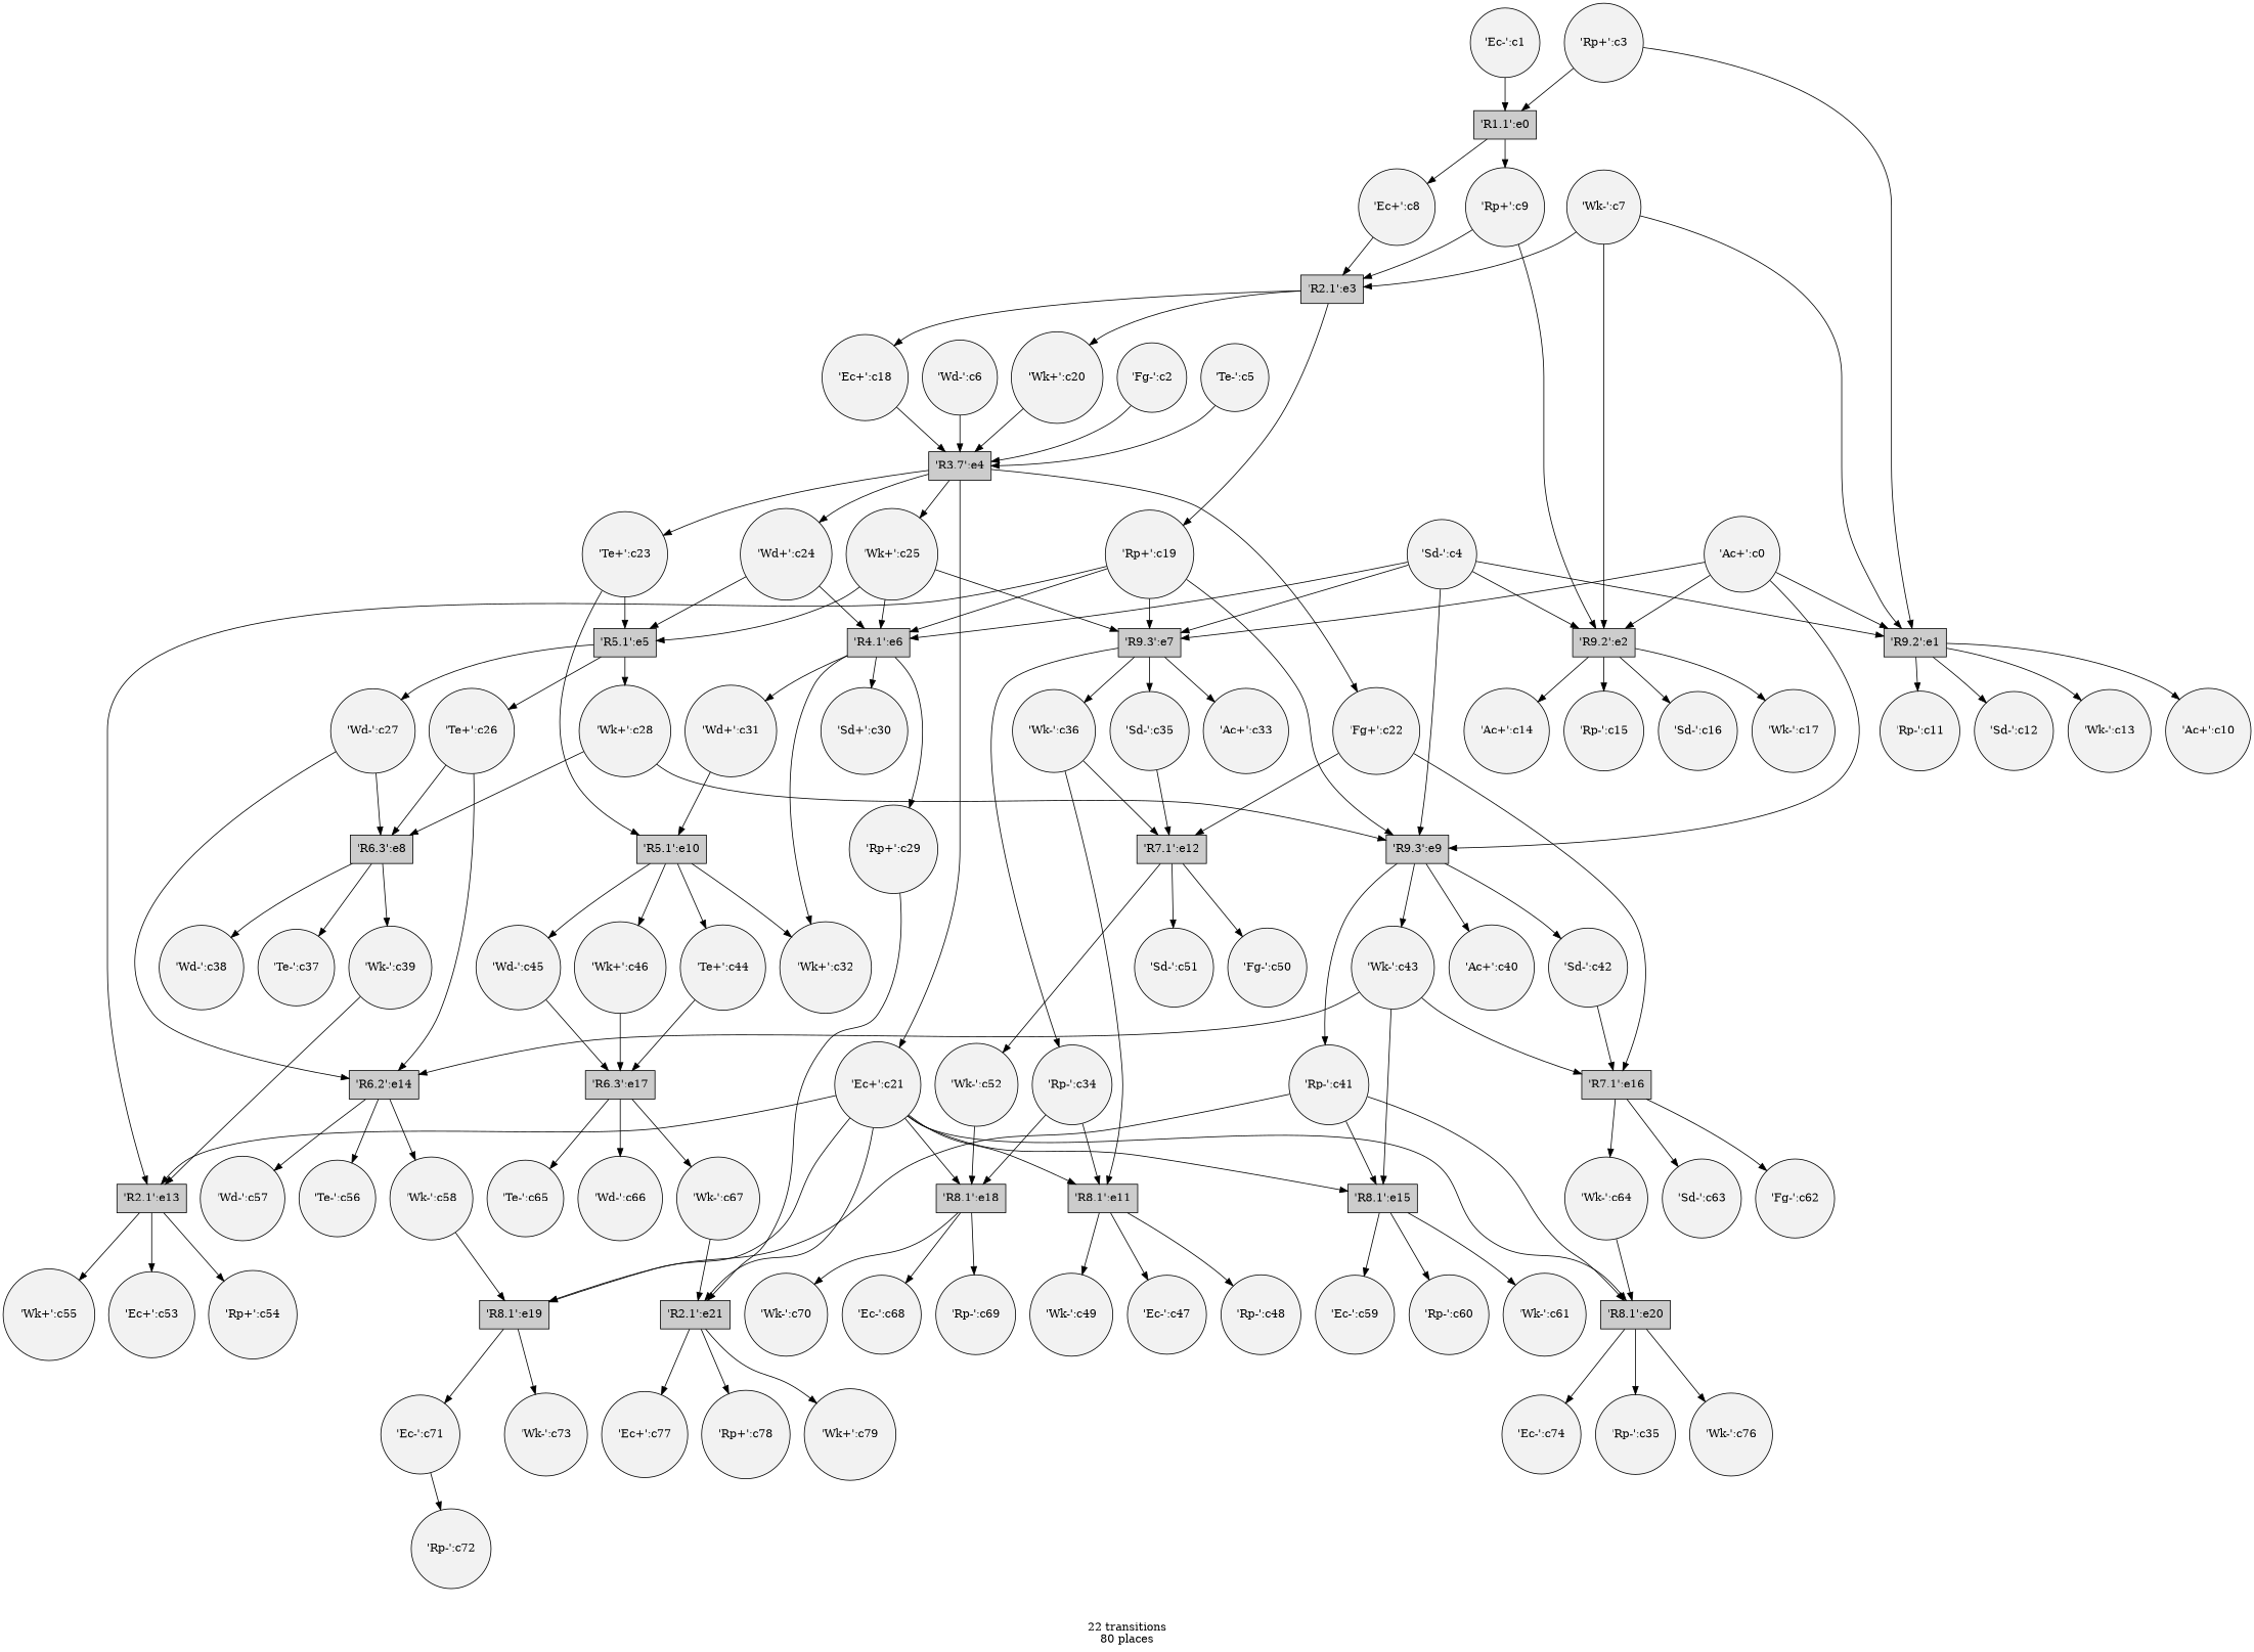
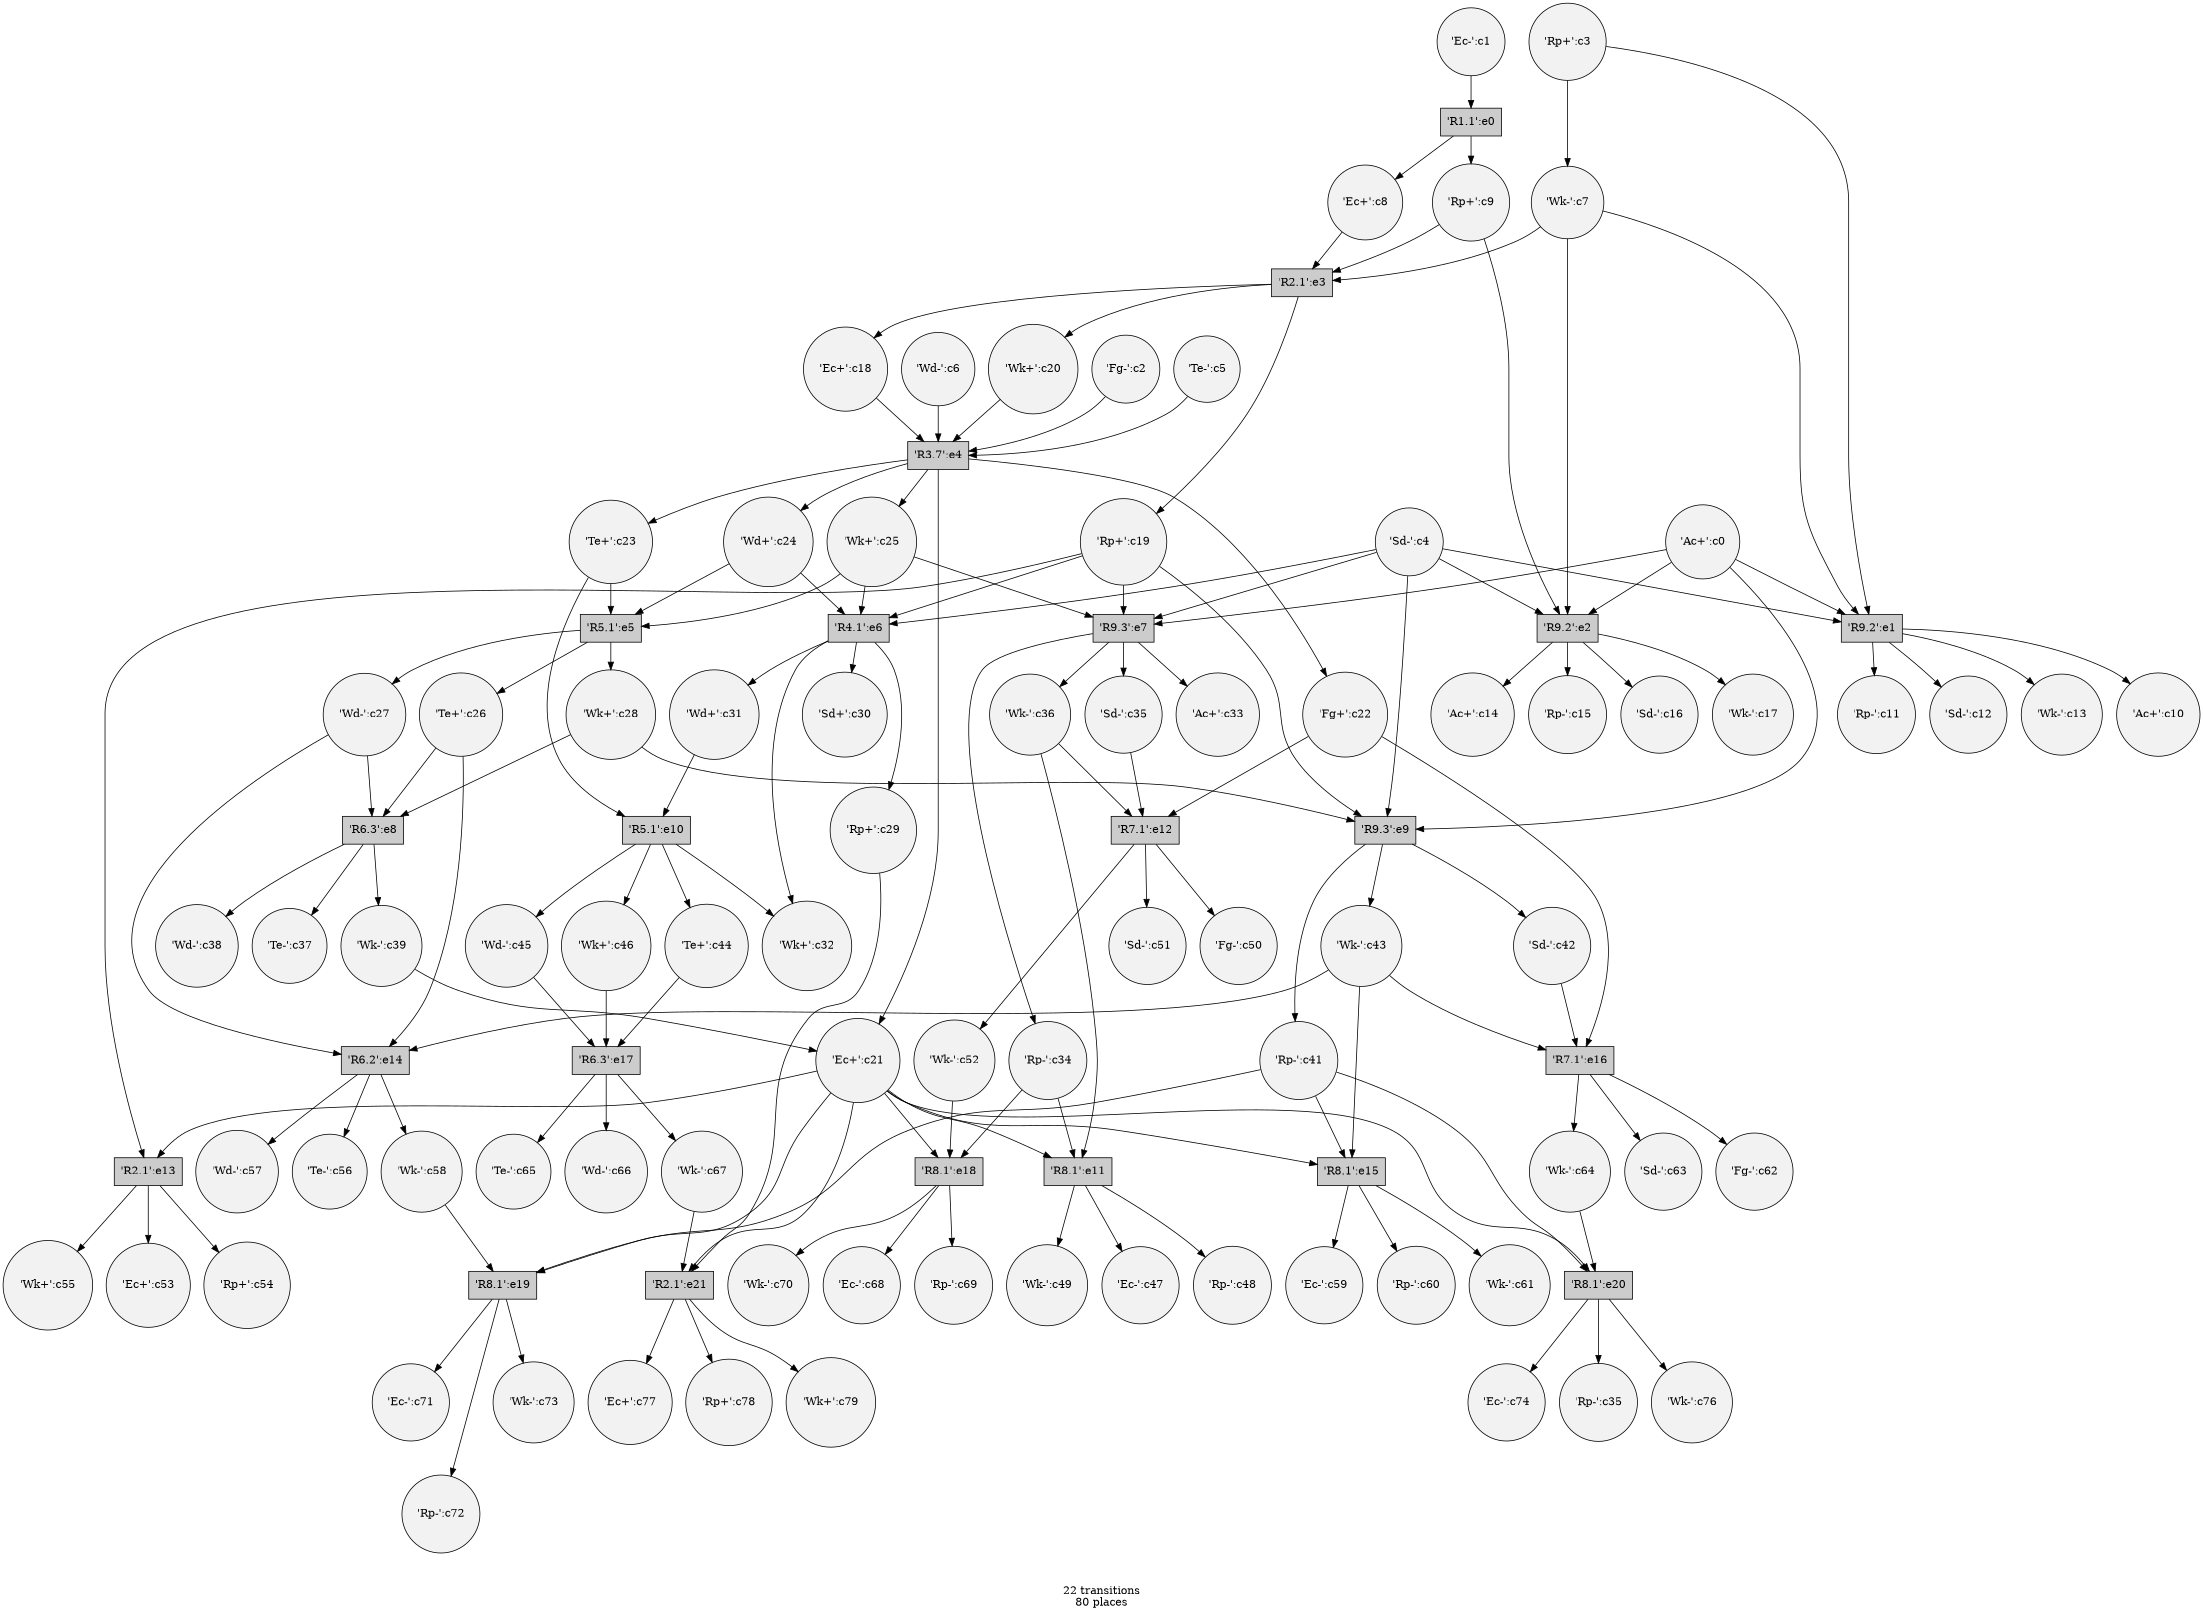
  digraph {
    label="22 transitions\n80 places"
    node [fillcolor=gray95 shape=circle style=filled]
    n1 [fillcolor=gray80 label="'R1.1':e0" shape=box]
    n2 [label="'Ec+':c8"]
    n3 [label="'Rp+':c9"]
    n4 [fillcolor=gray80 label="'R2.1':e3" shape=box]
    n5 [fillcolor=gray80 label="'R9.2':e2" shape=box]
    n6 [fillcolor=gray80 label="'R9.2':e1" shape=box]
    n7 [label="'Ac+':c10"]
    n8 [label="'Rp-':c11"]
    n9 [label="'Sd-':c12"]
    n10 [label="'Wk-':c13"]
    n11 [label="'Ac+':c14"]
    n12 [label="'Rp-':c15"]
    n13 [label="'Sd-':c16"]
    n14 [label="'Wk-':c17"]
    n15 [label="'Ec+':c18"]
    n16 [label="'Rp+':c19"]
    n17 [label="'Wk+':c20"]
    n18 [fillcolor=gray80 label="'R3.7':e4" shape=box]
    n19 [fillcolor=gray80 label="'R4.1':e6" shape=box]
    n20 [fillcolor=gray80 label="'R9.3':e7" shape=box]
    n21 [fillcolor=gray80 label="'R9.3':e9" shape=box]
    n22 [fillcolor=gray80 label="'R2.1':e13" shape=box]
    n23 [label="'Ec+':c21"]
    n24 [label="'Fg+':c22"]
    n25 [label="'Te+':c23"]
    n26 [label="'Wd+':c24"]
    n27 [label="'Wk+':c25"]
    n28 [fillcolor=gray80 label="'R8.1':e11" shape=box]
    n29 [fillcolor=gray80 label="'R8.1':e15" shape=box]
    n30 [fillcolor=gray80 label="'R8.1':e18" shape=box]
    n31 [fillcolor=gray80 label="'R8.1':e19" shape=box]
    n32 [fillcolor=gray80 label="'R8.1':e20" shape=box]
    n33 [fillcolor=gray80 label="'R2.1':e21" shape=box]
    n34 [fillcolor=gray80 label="'R7.1':e12" shape=box]
    n35 [fillcolor=gray80 label="'R7.1':e16" shape=box]
    n36 [fillcolor=gray80 label="'R5.1':e5" shape=box]
    n37 [fillcolor=gray80 label="'R5.1':e10" shape=box]
    n38 [label="'Te+':c26"]
    n39 [label="'Wd-':c27"]
    n40 [label="'Wk+':c28"]
    n41 [fillcolor=gray80 label="'R6.3':e8" shape=box]
    n42 [fillcolor=gray80 label="'R6.2':e14" shape=box]
    n43 [label="'Rp+':c29"]
    n44 [label="'Sd+':c30"]
    n45 [label="'Wd+':c31"]
    n46 [label="'Wk+':c32"]
    n47 [label="'Ac+':c33"]
    n48 [label="'Rp-':c34"]
    n49 [label="'Sd-':c35"]
    n50 [label="'Wk-':c36"]
    n51 [label="'Te-':c37"]
    n52 [label="'Wd-':c38"]
    n53 [label="'Wk-':c39"]
-   n54 [label="'Ac+':c40"]
    n55 [label="'Rp-':c41"]
    n56 [label="'Sd-':c42"]
    n57 [label="'Wk-':c43"]
    n58 [label="'Te+':c44"]
    n59 [label="'Wd-':c45"]
    n60 [label="'Wk+':c46"]
    n61 [fillcolor=gray80 label="'R6.3':e17" shape=box]
    n62 [label="'Ec-':c47"]
    n63 [label="'Rp-':c48"]
    n64 [label="'Wk-':c49"]
    n65 [label="'Fg-':c50"]
    n66 [label="'Sd-':c51"]
    n67 [label="'Wk-':c52"]
    n68 [label="'Ec+':c53"]
    n69 [label="'Rp+':c54"]
    n70 [label="'Wk+':c55"]
    n71 [label="'Te-':c56"]
    n72 [label="'Wd-':c57"]
    n73 [label="'Wk-':c58"]
    n74 [label="'Ec-':c59"]
    n75 [label="'Rp-':c60"]
    n76 [label="'Wk-':c61"]
    n77 [label="'Fg-':c62"]
    n78 [label="'Sd-':c63"]
    n79 [label="'Wk-':c64"]
    n80 [label="'Te-':c65"]
    n81 [label="'Wd-':c66"]
    n82 [label="'Wk-':c67"]
    n83 [label="'Ec-':c68"]
    n84 [label="'Rp-':c69"]
    n85 [label="'Wk-':c70"]
    n86 [label="'Ec-':c71"]
    n87 [label="'Rp-':c72"]
    n88 [label="'Wk-':c73"]
    n89 [label="'Ec-':c74"]
    n90 [label="'Rp-':c35"]
    n91 [label="'Wk-':c76"]
    n92 [label="'Ec+':c77"]
    n93 [label="'Rp+':c78"]
    n94 [label="'Wk+':c79"]
    n95 [label="'Ac+':c0"]
    n96 [label="'Ec-':c1"]
    n97 [label="'Fg-':c2"]
    n98 [label="'Rp+':c3"]
    n99 [label="'Sd-':c4"]
    n100 [label="'Te-':c5"]
    n101 [label="'Wd-':c6"]
    n102 [label="'Wk-':c7"]
    n1 -> n2
    n1 -> n3
    n2 -> n4
    n3 -> n4
    n3 -> n5
    n4 -> n15
    n4 -> n16
    n4 -> n17
    n5 -> n11
    n5 -> n12
    n5 -> n13
    n5 -> n14
    n6 -> n7
    n6 -> n8
    n6 -> n9
    n6 -> n10
    n15 -> n18
    n16 -> n19
    n16 -> n20
    n16 -> n21
    n16 -> n22
    n17 -> n18
    n18 -> n23
    n18 -> n24
    n18 -> n25
    n18 -> n26
    n18 -> n27
    n19 -> n43
    n19 -> n44
    n19 -> n45
    n19 -> n46
    n20 -> n47
    n20 -> n48
    n20 -> n49
    n20 -> n50
-   n21 -> n54
    n21 -> n55
    n21 -> n56
    n21 -> n57
    n22 -> n68
    n22 -> n69
    n22 -> n70
    n23 -> n22
    n23 -> n28
    n23 -> n29
    n23 -> n30
    n23 -> n31
    n23 -> n32
    n23 -> n33
    n24 -> n34
    n24 -> n35
    n25 -> n36
    n25 -> n37
    n26 -> n19
    n26 -> n36
    n27 -> n19
    n27 -> n20
    n27 -> n36
    n28 -> n62
    n28 -> n63
    n28 -> n64
    n29 -> n74
    n29 -> n75
    n29 -> n76
    n30 -> n83
    n30 -> n84
    n30 -> n85
    n31 -> n86
-   n86 -> n87
+   n31 -> n87
    n31 -> n88
    n32 -> n89
    n32 -> n90
    n32 -> n91
    n33 -> n92
    n33 -> n93
    n33 -> n94
    n34 -> n65
    n34 -> n66
    n34 -> n67
    n35 -> n77
    n35 -> n78
    n35 -> n79
    n36 -> n38
    n36 -> n39
    n36 -> n40
    n37 -> n46
    n37 -> n58
    n37 -> n59
    n37 -> n60
    n38 -> n41
    n38 -> n42
    n39 -> n41
    n39 -> n42
    n40 -> n21
    n40 -> n41
    n41 -> n51
    n41 -> n52
    n41 -> n53
    n42 -> n71
    n42 -> n72
    n42 -> n73
    n43 -> n33
    n45 -> n37
    n48 -> n28
    n48 -> n30
    n49 -> n34
    n50 -> n28
    n50 -> n34
-   n53 -> n22
+   n53 -> n23
    n55 -> n29
    n55 -> n31
    n55 -> n32
    n56 -> n35
    n57 -> n29
    n57 -> n35
    n57 -> n42
    n58 -> n61
    n59 -> n61
    n60 -> n61
    n61 -> n80
    n61 -> n81
    n61 -> n82
    n67 -> n30
    n73 -> n31
    n79 -> n32
    n82 -> n33
    n95 -> n5
    n95 -> n6
    n95 -> n20
    n95 -> n21
    n96 -> n1
    n97 -> n18
-   n98 -> n1
+   n98 -> n102
    n98 -> n6
    n99 -> n5
    n99 -> n6
    n99 -> n19
    n99 -> n20
    n99 -> n21
    n100 -> n18
    n101 -> n18
    n102 -> n4
    n102 -> n5
    n102 -> n6
  }
